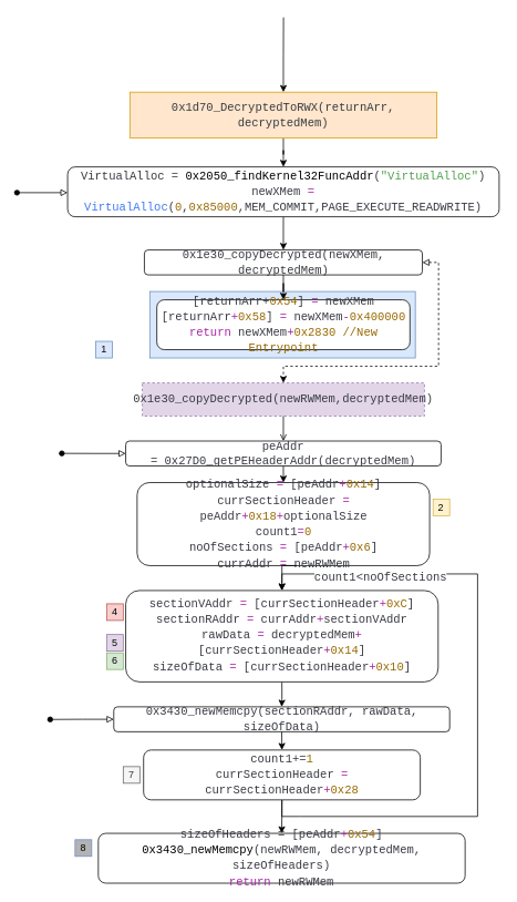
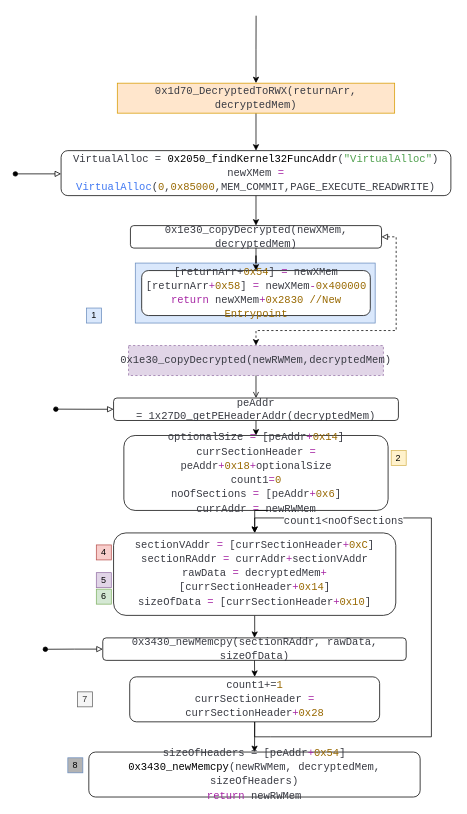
  <mxCell id="0" />
  <mxCell id="1" parent="0" />
  <mxCell id="2" value="" style="rounded=0;whiteSpace=wrap;html=1;fillColor=#dae8fc;strokeColor=#6c8ebf;" vertex="1" parent="1"><mxGeometry x="180" y="350" width="320" height="80" as="geometry" /></mxCell>
  <mxCell id="3" style="edgeStyle=orthogonalEdgeStyle;rounded=0;orthogonalLoop=1;jettySize=auto;html=1;exitX=0.5;exitY=1;exitDx=0;exitDy=0;" edge="1" parent="1" source="5" target="7"><mxGeometry relative="1" as="geometry"><mxPoint x="341.692" y="200" as="targetPoint" /></mxGeometry></mxCell>
  <mxCell id="4" style="edgeStyle=orthogonalEdgeStyle;rounded=0;orthogonalLoop=1;jettySize=auto;html=1;exitX=0.5;exitY=0;exitDx=0;exitDy=0;startArrow=classic;startFill=1;endArrow=none;endFill=0;" edge="1" parent="1" source="5"><mxGeometry relative="1" as="geometry"><mxPoint x="341.154" y="20" as="targetPoint" /></mxGeometry></mxCell>
- <mxCell id="5" value="&lt;div style=&quot;color: rgb(56, 58, 66); font-family: Consolas, &amp;quot;Courier New&amp;quot;, monospace; font-size: 14px; line-height: 19px;&quot;&gt;0x1d70_DecryptedToRWX(returnArr, decryptedMem)&lt;/div&gt;" style="rounded=0;whiteSpace=wrap;html=1;fillColor=#ffe6cc;strokeColor=#d79b00;" vertex="1" parent="1"><mxGeometry x="156" y="110" width="370" height="55" as="geometry" /></mxCell>
+ <mxCell id="5" value="&lt;div style=&quot;color: rgb(56, 58, 66); font-family: Consolas, &amp;quot;Courier New&amp;quot;, monospace; font-size: 14px; line-height: 19px;&quot;&gt;0x1d70_DecryptedToRWX(returnArr, decryptedMem)&lt;/div&gt;" style="rounded=0;whiteSpace=wrap;html=1;fillColor=#ffe6cc;strokeColor=#d79b00;" vertex="1" parent="1"><mxGeometry x="156" y="110" width="370" height="40" as="geometry" /></mxCell>
  <mxCell id="6" style="edgeStyle=orthogonalEdgeStyle;rounded=0;orthogonalLoop=1;jettySize=auto;html=1;exitX=0.5;exitY=1;exitDx=0;exitDy=0;" edge="1" parent="1" source="7" target="10"><mxGeometry relative="1" as="geometry"><mxPoint x="341" y="330" as="targetPoint" /></mxGeometry></mxCell>
  <mxCell id="7" value="&lt;div style=&quot;color: rgb(56, 58, 66); font-family: Consolas, &amp;quot;Courier New&amp;quot;, monospace; font-size: 14px; line-height: 19px;&quot;&gt;&lt;div style=&quot;&quot;&gt;VirtualAlloc = &lt;span style=&quot;color: rgb(0, 0, 0);&quot;&gt;0x2050_findKernel32FuncAddr&lt;/span&gt;(&lt;span style=&quot;color: rgb(80, 161, 79);&quot;&gt;&quot;VirtualAlloc&quot;&lt;/span&gt;)&lt;/div&gt;&lt;div style=&quot;&quot;&gt;newXMem &lt;span style=&quot;color: rgb(166, 38, 164);&quot;&gt;=&lt;/span&gt; &lt;span style=&quot;color: rgb(64, 120, 242);&quot;&gt;VirtualAlloc&lt;/span&gt;(&lt;span style=&quot;color: rgb(152, 104, 1);&quot;&gt;0&lt;/span&gt;,&lt;span style=&quot;color: rgb(152, 104, 1);&quot;&gt;0x85000&lt;/span&gt;,MEM_COMMIT,PAGE_EXECUTE_READWRITE)&lt;/div&gt;&lt;/div&gt;" style="rounded=1;whiteSpace=wrap;html=1;" vertex="1" parent="1"><mxGeometry x="81" y="200" width="520" height="60" as="geometry" /></mxCell>
  <mxCell id="8" style="edgeStyle=orthogonalEdgeStyle;rounded=0;orthogonalLoop=1;jettySize=auto;html=1;exitX=0.5;exitY=1;exitDx=0;exitDy=0;" edge="1" parent="1" source="10" target="11"><mxGeometry relative="1" as="geometry"><mxPoint x="341" y="420" as="targetPoint" /></mxGeometry></mxCell>
  <mxCell id="9" style="edgeStyle=orthogonalEdgeStyle;rounded=0;orthogonalLoop=1;jettySize=auto;html=1;exitX=1;exitY=0.5;exitDx=0;exitDy=0;entryX=0.5;entryY=0;entryDx=0;entryDy=0;startArrow=block;startFill=0;dashed=1;" edge="1" parent="1" source="10" target="13"><mxGeometry relative="1" as="geometry"><Array as="points"><mxPoint x="528" y="315" /><mxPoint x="528" y="440" /><mxPoint x="341" y="440" /></Array></mxGeometry></mxCell>
  <mxCell id="10" value="&lt;div style=&quot;color: rgb(56, 58, 66); font-family: Consolas, &amp;quot;Courier New&amp;quot;, monospace; font-size: 14px; line-height: 19px;&quot;&gt;&lt;div style=&quot;&quot;&gt;0x1e30_copyDecrypted(newXMem, decryptedMem)&lt;/div&gt;&lt;div style=&quot;background-color: rgb(250, 250, 250);&quot;&gt;&lt;/div&gt;&lt;/div&gt;" style="rounded=1;whiteSpace=wrap;html=1;" vertex="1" parent="1"><mxGeometry x="173.5" y="300" width="335" height="30" as="geometry" /></mxCell>
  <mxCell id="11" value="&lt;div style=&quot;color: rgb(56, 58, 66); font-family: Consolas, &amp;quot;Courier New&amp;quot;, monospace; font-size: 14px; line-height: 19px;&quot;&gt;&lt;div style=&quot;&quot;&gt;[returnArr+&lt;span style=&quot;color: rgb(152, 104, 1);&quot;&gt;0x54&lt;/span&gt;] &lt;span style=&quot;color: rgb(166, 38, 164);&quot;&gt;=&lt;/span&gt; newXMem&lt;/div&gt;&lt;div style=&quot;&quot;&gt;[returnArr&lt;span style=&quot;color: #a626a4;&quot;&gt;+&lt;/span&gt;&lt;span style=&quot;color: #986801;&quot;&gt;0x58&lt;/span&gt;] &lt;span style=&quot;color: #a626a4;&quot;&gt;=&lt;/span&gt; newXMem&lt;span style=&quot;color: #a626a4;&quot;&gt;-&lt;/span&gt;&lt;span style=&quot;color: #986801;&quot;&gt;0x400000&lt;/span&gt;&lt;/div&gt;&lt;div style=&quot;&quot;&gt;&lt;span style=&quot;color: rgb(166, 38, 164);&quot;&gt;return&lt;/span&gt; newXMem&lt;span style=&quot;color: rgb(166, 38, 164);&quot;&gt;+&lt;/span&gt;&lt;span style=&quot;color: rgb(152, 104, 1);&quot;&gt;0x2830 //New Entrypoint&lt;/span&gt;&lt;/div&gt;&lt;/div&gt;" style="rounded=1;whiteSpace=wrap;html=1;" vertex="1" parent="1"><mxGeometry x="188.5" y="360" width="305" height="60" as="geometry" /></mxCell>
  <mxCell id="12" style="edgeStyle=orthogonalEdgeStyle;rounded=0;orthogonalLoop=1;jettySize=auto;html=1;exitX=0.5;exitY=1;exitDx=0;exitDy=0;entryX=0.5;entryY=0;entryDx=0;entryDy=0;" edge="1" parent="1" source="28" target="14"><mxGeometry relative="1" as="geometry"><mxPoint x="341" y="570" as="sourcePoint" /></mxGeometry></mxCell>
  <mxCell id="13" value="&lt;div style=&quot;color: rgb(56, 58, 66); font-family: Consolas, &amp;quot;Courier New&amp;quot;, monospace; font-size: 14px; line-height: 19px;&quot;&gt;0x1e30_copyDecrypted(newRWMem,decryptedMem)&lt;/div&gt;" style="rounded=0;whiteSpace=wrap;html=1;fillColor=#e1d5e7;strokeColor=#9673a6;dashed=1;" vertex="1" parent="1"><mxGeometry x="171" y="460" width="340" height="40" as="geometry" /></mxCell>
  <mxCell id="14" value="&lt;div style=&quot;color: rgb(56, 58, 66); font-family: Consolas, &amp;quot;Courier New&amp;quot;, monospace; font-size: 14px; line-height: 19px;&quot;&gt;&lt;div style=&quot;&quot;&gt;&lt;span style=&quot;background-color: initial;&quot;&gt;optionalSize &lt;/span&gt;&lt;span style=&quot;background-color: initial; color: rgb(166, 38, 164);&quot;&gt;=&lt;/span&gt;&lt;span style=&quot;background-color: initial;&quot;&gt; [peAddr&lt;/span&gt;&lt;span style=&quot;background-color: initial; color: rgb(166, 38, 164);&quot;&gt;+&lt;/span&gt;&lt;span style=&quot;background-color: initial; color: rgb(152, 104, 1);&quot;&gt;0x14&lt;/span&gt;&lt;span style=&quot;background-color: initial;&quot;&gt;]&lt;/span&gt;&lt;br&gt;&lt;/div&gt;&lt;div style=&quot;&quot;&gt;currSectionHeader &lt;span style=&quot;color: #a626a4;&quot;&gt;=&lt;/span&gt; peAddr&lt;span style=&quot;color: #a626a4;&quot;&gt;+&lt;/span&gt;&lt;span style=&quot;color: #986801;&quot;&gt;0x18&lt;/span&gt;&lt;span style=&quot;color: #a626a4;&quot;&gt;+&lt;/span&gt;optionalSize&lt;/div&gt;&lt;div style=&quot;&quot;&gt;count1&lt;span style=&quot;color: #a626a4;&quot;&gt;=&lt;/span&gt;&lt;span style=&quot;color: #986801;&quot;&gt;0&lt;/span&gt;&lt;/div&gt;&lt;div style=&quot;&quot;&gt;noOfSections &lt;span style=&quot;color: #a626a4;&quot;&gt;=&lt;/span&gt; [peAddr&lt;span style=&quot;color: #a626a4;&quot;&gt;+&lt;/span&gt;&lt;span style=&quot;color: #986801;&quot;&gt;0x6&lt;/span&gt;]&lt;/div&gt;&lt;div style=&quot;&quot;&gt;currAddr &lt;span style=&quot;color: rgb(166, 38, 164);&quot;&gt;=&lt;/span&gt; newRWMem&lt;/div&gt;&lt;/div&gt;" style="rounded=1;whiteSpace=wrap;html=1;" vertex="1" parent="1"><mxGeometry x="164.75" y="580" width="352.5" height="100" as="geometry" /></mxCell>
  <mxCell id="15" style="edgeStyle=orthogonalEdgeStyle;rounded=0;orthogonalLoop=1;jettySize=auto;html=1;exitX=0.5;exitY=1;exitDx=0;exitDy=0;entryX=0.5;entryY=0;entryDx=0;entryDy=0;" edge="1" parent="1" target="17"><mxGeometry relative="1" as="geometry"><mxPoint x="360.222" y="740" as="targetPoint" /><mxPoint x="357" y="680" as="sourcePoint" /></mxGeometry></mxCell>
  <mxCell id="16" style="edgeStyle=orthogonalEdgeStyle;rounded=0;orthogonalLoop=1;jettySize=auto;html=1;exitX=0.5;exitY=1;exitDx=0;exitDy=0;" edge="1" parent="1" source="17" target="20"><mxGeometry relative="1" as="geometry"><mxPoint x="360.222" y="870" as="targetPoint" /></mxGeometry></mxCell>
  <mxCell id="17" value="&lt;span style=&quot;color: rgb(56, 58, 66); font-family: Consolas, &amp;quot;Courier New&amp;quot;, monospace; font-size: 14px; background-color: initial;&quot;&gt;sectionVAddr &lt;/span&gt;&lt;span style=&quot;font-family: Consolas, &amp;quot;Courier New&amp;quot;, monospace; font-size: 14px; background-color: initial; color: rgb(166, 38, 164);&quot;&gt;=&lt;/span&gt;&lt;span style=&quot;color: rgb(56, 58, 66); font-family: Consolas, &amp;quot;Courier New&amp;quot;, monospace; font-size: 14px; background-color: initial;&quot;&gt; [currSectionHeader&lt;/span&gt;&lt;span style=&quot;font-family: Consolas, &amp;quot;Courier New&amp;quot;, monospace; font-size: 14px; background-color: initial; color: rgb(166, 38, 164);&quot;&gt;+&lt;/span&gt;&lt;span style=&quot;font-family: Consolas, &amp;quot;Courier New&amp;quot;, monospace; font-size: 14px; background-color: initial; color: rgb(152, 104, 1);&quot;&gt;0xC&lt;/span&gt;&lt;span style=&quot;color: rgb(56, 58, 66); font-family: Consolas, &amp;quot;Courier New&amp;quot;, monospace; font-size: 14px; background-color: initial;&quot;&gt;]&lt;/span&gt;&lt;br&gt;&lt;div style=&quot;color: rgb(56, 58, 66); font-family: Consolas, &amp;quot;Courier New&amp;quot;, monospace; font-weight: normal; font-size: 14px; line-height: 19px;&quot;&gt;&lt;div&gt;&lt;span style=&quot;color: #383a42;&quot;&gt;sectionRAddr &lt;/span&gt;&lt;span style=&quot;color: #a626a4;&quot;&gt;=&lt;/span&gt;&lt;span style=&quot;color: #383a42;&quot;&gt; currAddr&lt;/span&gt;&lt;span style=&quot;color: #a626a4;&quot;&gt;+&lt;/span&gt;&lt;span style=&quot;color: #383a42;&quot;&gt;sectionVAddr&lt;/span&gt;&lt;/div&gt;&lt;div&gt;&lt;span style=&quot;color: #383a42;&quot;&gt;rawData &lt;/span&gt;&lt;span style=&quot;color: #a626a4;&quot;&gt;=&lt;/span&gt;&lt;span style=&quot;color: #383a42;&quot;&gt; decryptedMem&lt;/span&gt;&lt;span style=&quot;color: #a626a4;&quot;&gt;+&lt;/span&gt;&lt;span style=&quot;color: #383a42;&quot;&gt;[currSectionHeader&lt;/span&gt;&lt;span style=&quot;color: #a626a4;&quot;&gt;+&lt;/span&gt;&lt;span style=&quot;color: #986801;&quot;&gt;0x14&lt;/span&gt;&lt;span style=&quot;color: #383a42;&quot;&gt;]&lt;/span&gt;&lt;/div&gt;&lt;div&gt;&lt;span style=&quot;color: #383a42;&quot;&gt;sizeOfData &lt;/span&gt;&lt;span style=&quot;color: #a626a4;&quot;&gt;=&lt;/span&gt;&lt;span style=&quot;color: #383a42;&quot;&gt; [currSectionHeader&lt;/span&gt;&lt;span style=&quot;color: #a626a4;&quot;&gt;+&lt;/span&gt;&lt;span style=&quot;color: #986801;&quot;&gt;0x10&lt;/span&gt;&lt;span style=&quot;color: #383a42;&quot;&gt;]&lt;/span&gt;&lt;/div&gt;&lt;/div&gt;" style="rounded=1;whiteSpace=wrap;html=1;" vertex="1" parent="1"><mxGeometry x="151" y="710" width="376.5" height="110" as="geometry" /></mxCell>
  <mxCell id="18" style="edgeStyle=orthogonalEdgeStyle;rounded=0;orthogonalLoop=1;jettySize=auto;html=1;exitX=0.5;exitY=1;exitDx=0;exitDy=0;entryX=0.5;entryY=0;entryDx=0;entryDy=0;" edge="1" parent="1" source="20" target="24"><mxGeometry relative="1" as="geometry"><mxPoint x="339.222" y="930" as="targetPoint" /></mxGeometry></mxCell>
  <mxCell id="19" style="edgeStyle=orthogonalEdgeStyle;rounded=0;orthogonalLoop=1;jettySize=auto;html=1;exitX=0;exitY=0.5;exitDx=0;exitDy=0;startArrow=block;startFill=0;endArrow=oval;endFill=1;" edge="1" parent="1" source="20"><mxGeometry relative="1" as="geometry"><mxPoint x="60" y="865.19" as="targetPoint" /></mxGeometry></mxCell>
  <mxCell id="20" value="&lt;div style=&quot;color: rgb(56, 58, 66); font-family: Consolas, &amp;quot;Courier New&amp;quot;, monospace; font-size: 14px; line-height: 19px;&quot;&gt;&lt;div style=&quot;&quot;&gt;0x3430_newMemcpy(sectionRAddr, rawData, sizeOfData)&lt;/div&gt;&lt;div style=&quot;background-color: rgb(250, 250, 250);&quot;&gt;&lt;/div&gt;&lt;/div&gt;" style="rounded=1;whiteSpace=wrap;html=1;" vertex="1" parent="1"><mxGeometry x="136.61" y="850" width="404.78" height="30" as="geometry" /></mxCell>
  <mxCell id="21" style="edgeStyle=orthogonalEdgeStyle;rounded=0;orthogonalLoop=1;jettySize=auto;html=1;exitX=0.5;exitY=1;exitDx=0;exitDy=0;entryX=0.5;entryY=0;entryDx=0;entryDy=0;" edge="1" parent="1" source="24" target="17"><mxGeometry relative="1" as="geometry"><Array as="points"><mxPoint x="360" y="982" /><mxPoint x="575" y="982" /><mxPoint x="575" y="690" /><mxPoint x="360" y="690" /></Array></mxGeometry></mxCell>
  <mxCell id="22" value="&lt;div style=&quot;color: rgb(56, 58, 66); font-family: Consolas, &amp;quot;Courier New&amp;quot;, monospace; font-size: 14px; line-height: 19px;&quot;&gt;count1&amp;lt;noOfSections&lt;/div&gt;" style="edgeLabel;html=1;align=center;verticalAlign=middle;resizable=0;points=[];" connectable="0" vertex="1" parent="21"><mxGeometry x="0.656" y="3" relative="1" as="geometry"><mxPoint as="offset" /></mxGeometry></mxCell>
  <mxCell id="23" style="edgeStyle=orthogonalEdgeStyle;rounded=0;orthogonalLoop=1;jettySize=auto;html=1;exitX=0.5;exitY=1;exitDx=0;exitDy=0;entryX=0.5;entryY=0;entryDx=0;entryDy=0;" edge="1" parent="1" source="24" target="25"><mxGeometry relative="1" as="geometry" /></mxCell>
  <mxCell id="24" value="&lt;div style=&quot;color: rgb(56, 58, 66); font-family: Consolas, &amp;quot;Courier New&amp;quot;, monospace; font-size: 14px; line-height: 19px;&quot;&gt;&lt;div style=&quot;&quot;&gt;count1+=&lt;span style=&quot;color: rgb(152, 104, 1);&quot;&gt;1&lt;/span&gt;&lt;/div&gt;&lt;div style=&quot;&quot;&gt;currSectionHeader &lt;span style=&quot;color: rgb(166, 38, 164);&quot;&gt;=&lt;/span&gt; currSectionHeader&lt;span style=&quot;color: rgb(166, 38, 164);&quot;&gt;+&lt;/span&gt;&lt;span style=&quot;color: rgb(152, 104, 1);&quot;&gt;0x28&lt;/span&gt;&lt;/div&gt;&lt;/div&gt;" style="rounded=1;whiteSpace=wrap;html=1;" vertex="1" parent="1"><mxGeometry x="172.55" y="902" width="333.39" height="60" as="geometry" /></mxCell>
  <mxCell id="25" value="&lt;div style=&quot;color: rgb(56, 58, 66); font-family: Consolas, &amp;quot;Courier New&amp;quot;, monospace; font-size: 14px; line-height: 19px;&quot;&gt;&lt;div style=&quot;&quot;&gt;sizeOfHeaders = [peAddr&lt;span style=&quot;color: rgb(166, 38, 164);&quot;&gt;+&lt;/span&gt;&lt;span style=&quot;color: rgb(152, 104, 1);&quot;&gt;0x54&lt;/span&gt;]&lt;/div&gt;&lt;div style=&quot;&quot;&gt;&lt;span style=&quot;color: #000000;&quot;&gt;0x3430_newMemcpy&lt;/span&gt;(newRWMem, decryptedMem, sizeOfHeaders)&lt;/div&gt;&lt;div style=&quot;&quot;&gt;&lt;span style=&quot;color: rgb(166, 38, 164);&quot;&gt;return&lt;/span&gt; newRWMem&lt;/div&gt;&lt;/div&gt;" style="rounded=1;whiteSpace=wrap;html=1;" vertex="1" parent="1"><mxGeometry x="118" y="1002.31" width="442" height="60" as="geometry" /></mxCell>
  <mxCell id="26" style="edgeStyle=orthogonalEdgeStyle;rounded=0;orthogonalLoop=1;jettySize=auto;html=1;exitX=0;exitY=0.5;exitDx=0;exitDy=0;startArrow=block;startFill=0;endArrow=oval;endFill=1;" edge="1" parent="1" source="7"><mxGeometry relative="1" as="geometry"><Array as="points"><mxPoint x="20" y="231" /></Array><mxPoint x="34" y="230.57" as="sourcePoint" /><mxPoint x="20" y="231" as="targetPoint" /></mxGeometry></mxCell>
  <mxCell id="27" value="" style="edgeStyle=orthogonalEdgeStyle;rounded=0;orthogonalLoop=1;jettySize=auto;html=1;exitX=0.5;exitY=1;exitDx=0;exitDy=0;entryX=0.5;entryY=0;entryDx=0;entryDy=0;endArrow=open;" edge="1" parent="1" source="13" target="28"><mxGeometry relative="1" as="geometry"><mxPoint x="341" y="500" as="sourcePoint" /><mxPoint x="341" y="560" as="targetPoint" /></mxGeometry></mxCell>
- <mxCell id="28" value="&lt;div style=&quot;border-color: var(--border-color); color: rgb(56, 58, 66); font-family: Consolas, &amp;quot;Courier New&amp;quot;, monospace; font-size: 14px;&quot;&gt;peAddr =&amp;nbsp;0x27D0_getPEHeaderAddr(decryptedMem)&lt;/div&gt;" style="rounded=1;whiteSpace=wrap;html=1;" vertex="1" parent="1"><mxGeometry x="151" y="530" width="380" height="30" as="geometry" /></mxCell>
+ <mxCell id="28" value="&lt;div style=&quot;border-color: var(--border-color); color: rgb(56, 58, 66); font-family: Consolas, &amp;quot;Courier New&amp;quot;, monospace; font-size: 14px;&quot;&gt;peAddr =&amp;nbsp;1x27D0_getPEHeaderAddr(decryptedMem)&lt;/div&gt;" style="rounded=1;whiteSpace=wrap;html=1;" vertex="1" parent="1"><mxGeometry x="151" y="530" width="380" height="30" as="geometry" /></mxCell>
  <mxCell id="29" style="edgeStyle=orthogonalEdgeStyle;rounded=0;orthogonalLoop=1;jettySize=auto;html=1;exitX=0;exitY=0.5;exitDx=0;exitDy=0;startArrow=block;startFill=0;endArrow=oval;endFill=1;" edge="1" parent="1" source="28"><mxGeometry relative="1" as="geometry"><mxPoint x="74" y="544.85" as="targetPoint" /><mxPoint x="151" y="544.66" as="sourcePoint" /></mxGeometry></mxCell>
  <mxCell id="30" value="1" style="text;html=1;strokeColor=#6c8ebf;fillColor=#dae8fc;align=center;verticalAlign=middle;whiteSpace=wrap;rounded=0;" vertex="1" parent="1"><mxGeometry x="115" y="410" width="20" height="20" as="geometry" /></mxCell>
  <mxCell id="31" value="2" style="text;html=1;strokeColor=#d6b656;fillColor=#fff2cc;align=center;verticalAlign=middle;whiteSpace=wrap;rounded=0;" vertex="1" parent="1"><mxGeometry x="521.39" y="600" width="20" height="20" as="geometry" /></mxCell>
  <mxCell id="32" value="4" style="text;html=1;strokeColor=#b85450;fillColor=#f8cecc;align=center;verticalAlign=middle;whiteSpace=wrap;rounded=0;" vertex="1" parent="1"><mxGeometry x="128" y="726" width="20" height="20" as="geometry" /></mxCell>
  <mxCell id="33" value="5" style="text;html=1;strokeColor=#9673a6;fillColor=#e1d5e7;align=center;verticalAlign=middle;whiteSpace=wrap;rounded=0;" vertex="1" parent="1"><mxGeometry x="128" y="763" width="20" height="20" as="geometry" /></mxCell>
  <mxCell id="34" value="6" style="text;html=1;strokeColor=#82b366;fillColor=#d5e8d4;align=center;verticalAlign=middle;whiteSpace=wrap;rounded=0;" vertex="1" parent="1"><mxGeometry x="128" y="785" width="20" height="20" as="geometry" /></mxCell>
- <mxCell id="35" value="7" style="text;html=1;strokeColor=#666666;fillColor=#f5f5f5;align=center;verticalAlign=middle;whiteSpace=wrap;rounded=0;fontColor=#333333;" vertex="1" parent="1"><mxGeometry x="148" y="922" width="20" height="20" as="geometry" /></mxCell>
+ <mxCell id="35" value="7" style="text;html=1;strokeColor=#666666;fillColor=#f5f5f5;align=center;verticalAlign=middle;whiteSpace=wrap;rounded=0;fontColor=#333333;" vertex="1" parent="1"><mxGeometry x="103" y="922" width="20" height="20" as="geometry" /></mxCell>
  <mxCell id="36" value="8" style="text;html=1;strokeColor=#6c8ebf;fillColor=#B3B3B3;align=center;verticalAlign=middle;whiteSpace=wrap;rounded=0;" vertex="1" parent="1"><mxGeometry x="90" y="1010" width="20" height="20" as="geometry" /></mxCell>
